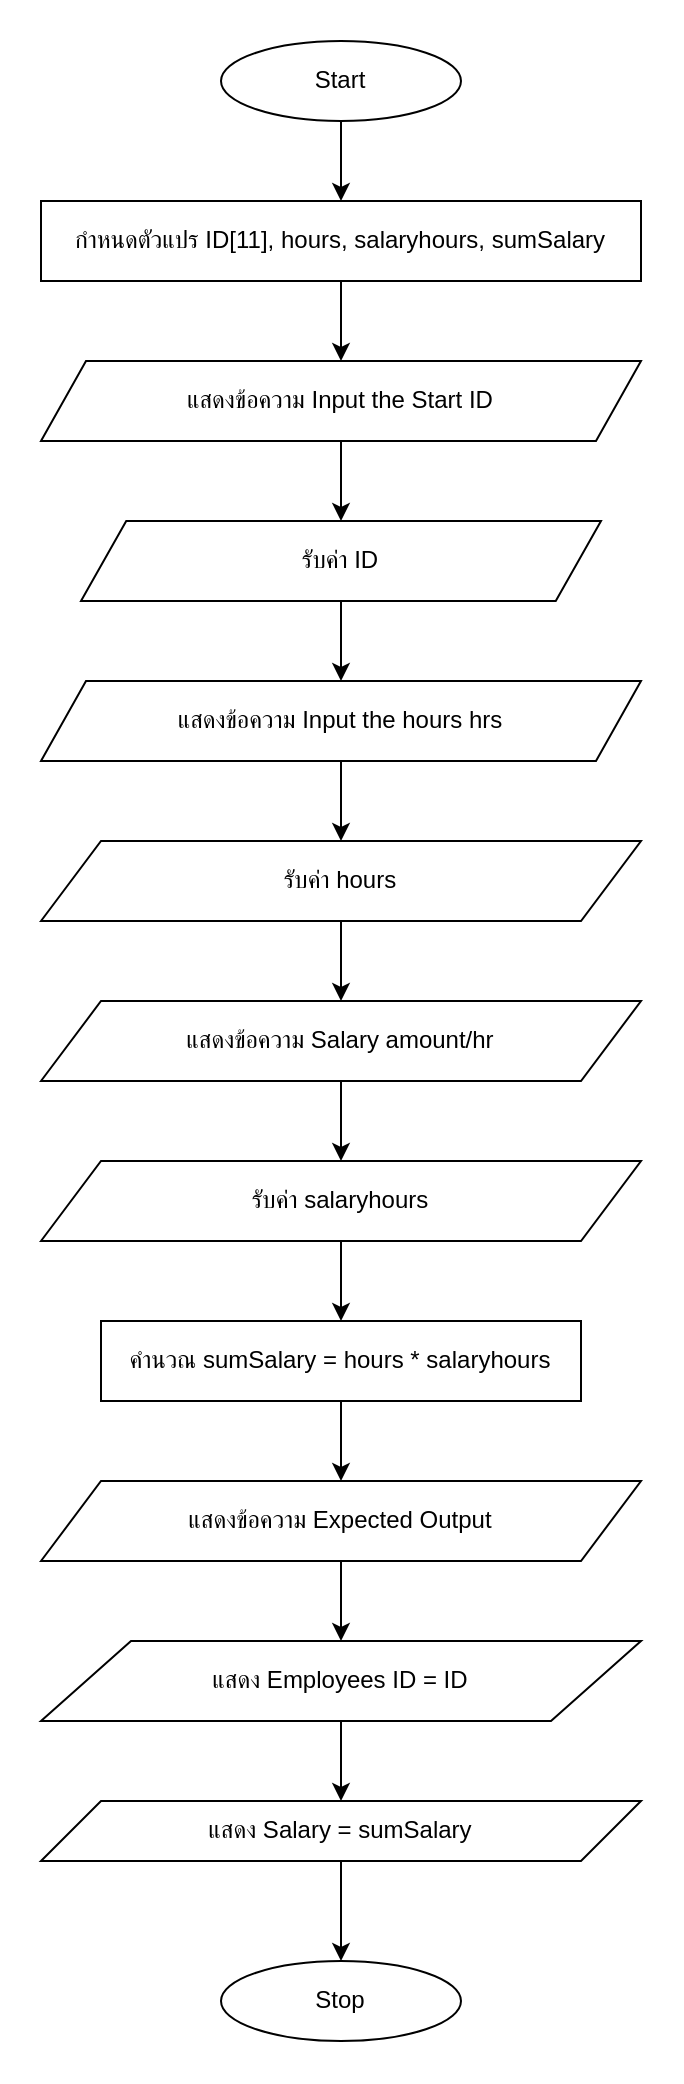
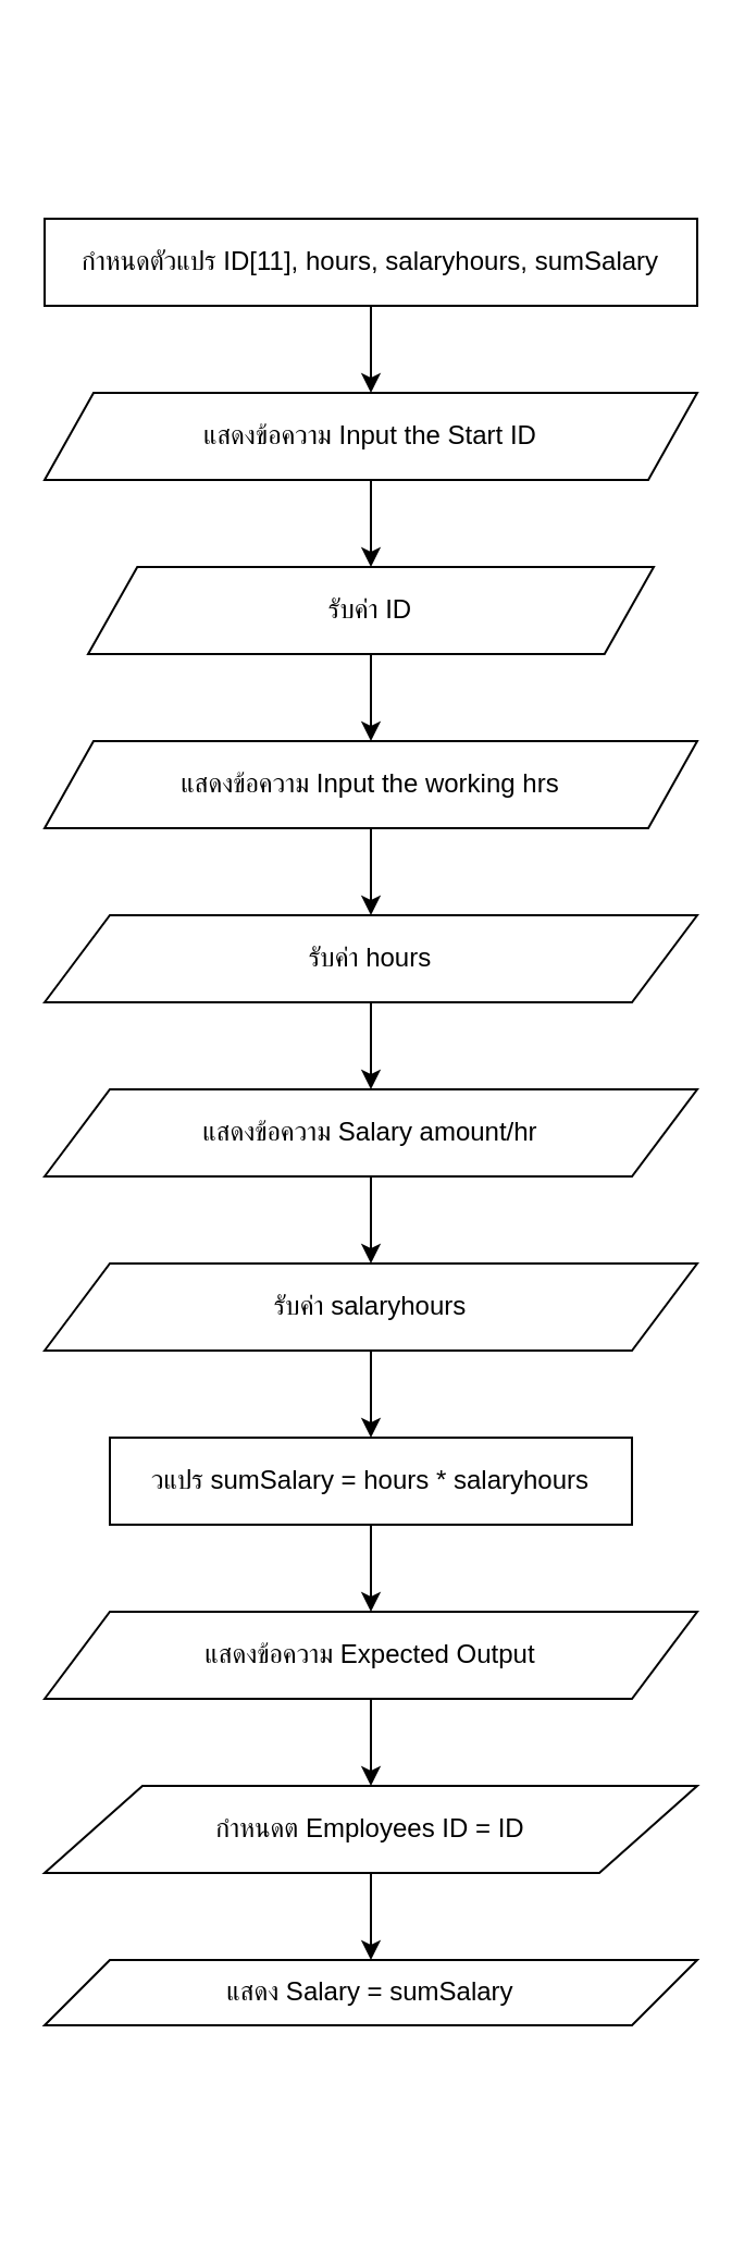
  <mxCell id="0" />
  <mxCell id="1" parent="0" />
- <mxCell id="2" value="Start" style="ellipse;whiteSpace=wrap;html=1;" vertex="1" parent="1"><mxGeometry x="110" width="120" height="40" as="geometry" y="20" /></mxCell>
  <mxCell id="3" value="กำหนดตัวแปร ID[11], hours, salaryhours, sumSalary" style="shape=rectangle;whiteSpace=wrap;html=1;" vertex="1" parent="1"><mxGeometry x="20" y="100" width="300" height="40" as="geometry" /></mxCell>
  <mxCell id="4" value="แสดงข้อความ Input the Start ID" style="shape=parallelogram;whiteSpace=wrap;html=1;size=0.075;" vertex="1" parent="1"><mxGeometry x="20" y="180" width="300" height="40" as="geometry" /></mxCell>
  <mxCell id="5" value="รับค่า ID" style="shape=parallelogram;whiteSpace=wrap;html=1;size=0.087;" vertex="1" parent="1"><mxGeometry x="40" y="260" width="260" height="40" as="geometry" /></mxCell>
- <mxCell id="6" value="แสดงข้อความ Input the hours hrs" style="shape=parallelogram;whiteSpace=wrap;html=1;size=0.075;" vertex="1" parent="1"><mxGeometry x="20" y="340" width="300" height="40" as="geometry" /></mxCell>
+ <mxCell id="6" value="แสดงข้อความ Input the working hrs" style="shape=parallelogram;whiteSpace=wrap;html=1;size=0.075;" vertex="1" parent="1"><mxGeometry x="20" y="340" width="300" height="40" as="geometry" /></mxCell>
  <mxCell id="7" value="รับค่า hours" style="shape=parallelogram;whiteSpace=wrap;html=1;size=0.1;" vertex="1" parent="1"><mxGeometry x="20" y="420" width="300" height="40" as="geometry" /></mxCell>
  <mxCell id="8" value="แสดงข้อความ Salary amount/hr" style="shape=parallelogram;whiteSpace=wrap;html=1;size=0.1;" vertex="1" parent="1"><mxGeometry x="20" y="500" width="300" height="40" as="geometry" /></mxCell>
  <mxCell id="9" value="รับค่า salaryhours" style="shape=parallelogram;whiteSpace=wrap;html=1;size=0.1;" vertex="1" parent="1"><mxGeometry x="20" y="580" width="300" height="40" as="geometry" /></mxCell>
- <mxCell id="10" value="คำนวณ sumSalary = hours * salaryhours" style="shape=rectangle;whiteSpace=wrap;html=1;" vertex="1" parent="1"><mxGeometry x="50" y="660" width="240" height="40" as="geometry" /></mxCell>
+ <mxCell id="10" value="วแปร sumSalary = hours * salaryhours" style="shape=rectangle;whiteSpace=wrap;html=1;" vertex="1" parent="1"><mxGeometry x="50" y="660" width="240" height="40" as="geometry" /></mxCell>
  <mxCell id="11" value="แสดงข้อความ Expected Output" style="shape=parallelogram;whiteSpace=wrap;html=1;size=0.1;" vertex="1" parent="1"><mxGeometry x="20" y="740" width="300" height="40" as="geometry" /></mxCell>
- <mxCell id="12" value="แสดง Employees ID = ID" style="shape=parallelogram;whiteSpace=wrap;html=1;size=0.15;" vertex="1" parent="1"><mxGeometry x="20" y="820" width="300" height="40" as="geometry" /></mxCell>
+ <mxCell id="12" value="กำหนดต Employees ID = ID" style="shape=parallelogram;whiteSpace=wrap;html=1;size=0.15;" vertex="1" parent="1"><mxGeometry x="20" y="820" width="300" height="40" as="geometry" /></mxCell>
  <mxCell id="13" value="แสดง Salary = sumSalary" style="shape=parallelogram;whiteSpace=wrap;html=1;size=0.1;" vertex="1" parent="1"><mxGeometry x="20" y="900" width="300" height="30" as="geometry" /></mxCell>
- <mxCell id="14" value="Stop" style="ellipse;whiteSpace=wrap;html=1;" vertex="1" parent="1"><mxGeometry x="110" y="980" width="120" height="40" as="geometry" /></mxCell>
- <mxCell id="15" edge="1" parent="1" source="2" target="3"><mxGeometry relative="1" as="geometry" /></mxCell>
  <mxCell id="16" edge="1" parent="1" source="3" target="4"><mxGeometry relative="1" as="geometry" /></mxCell>
  <mxCell id="17" edge="1" parent="1" source="4" target="5"><mxGeometry relative="1" as="geometry" /></mxCell>
  <mxCell id="18" edge="1" parent="1" source="5" target="6"><mxGeometry relative="1" as="geometry" /></mxCell>
  <mxCell id="19" edge="1" parent="1" source="6" target="7"><mxGeometry relative="1" as="geometry" /></mxCell>
  <mxCell id="20" edge="1" parent="1" source="7" target="8"><mxGeometry relative="1" as="geometry" /></mxCell>
  <mxCell id="21" edge="1" parent="1" source="8" target="9"><mxGeometry relative="1" as="geometry" /></mxCell>
  <mxCell id="22" edge="1" parent="1" source="9" target="10"><mxGeometry relative="1" as="geometry" /></mxCell>
  <mxCell id="23" edge="1" parent="1" source="10" target="11"><mxGeometry relative="1" as="geometry" /></mxCell>
  <mxCell id="24" edge="1" parent="1" source="11" target="12"><mxGeometry relative="1" as="geometry" /></mxCell>
  <mxCell id="25" edge="1" parent="1" source="12" target="13"><mxGeometry relative="1" as="geometry" /></mxCell>
- <mxCell id="26" edge="1" parent="1" source="13" target="14"><mxGeometry relative="1" as="geometry" /></mxCell>
